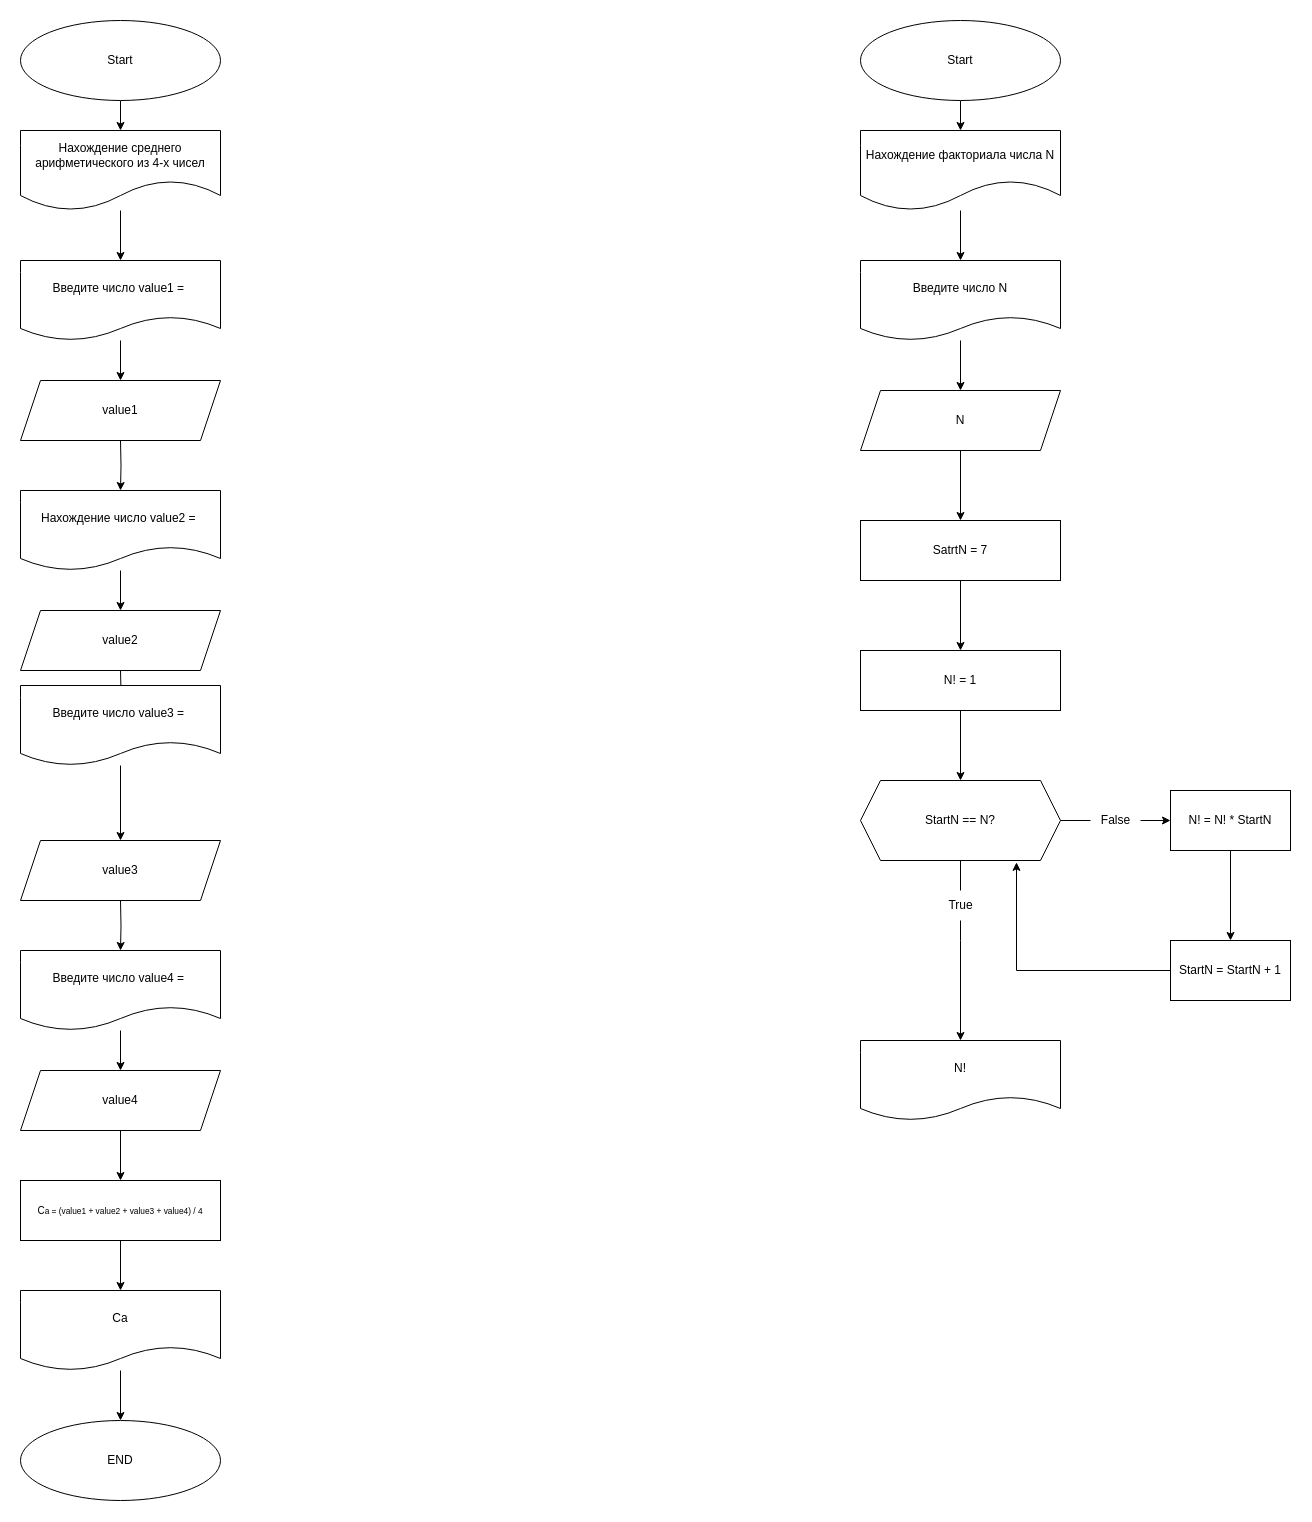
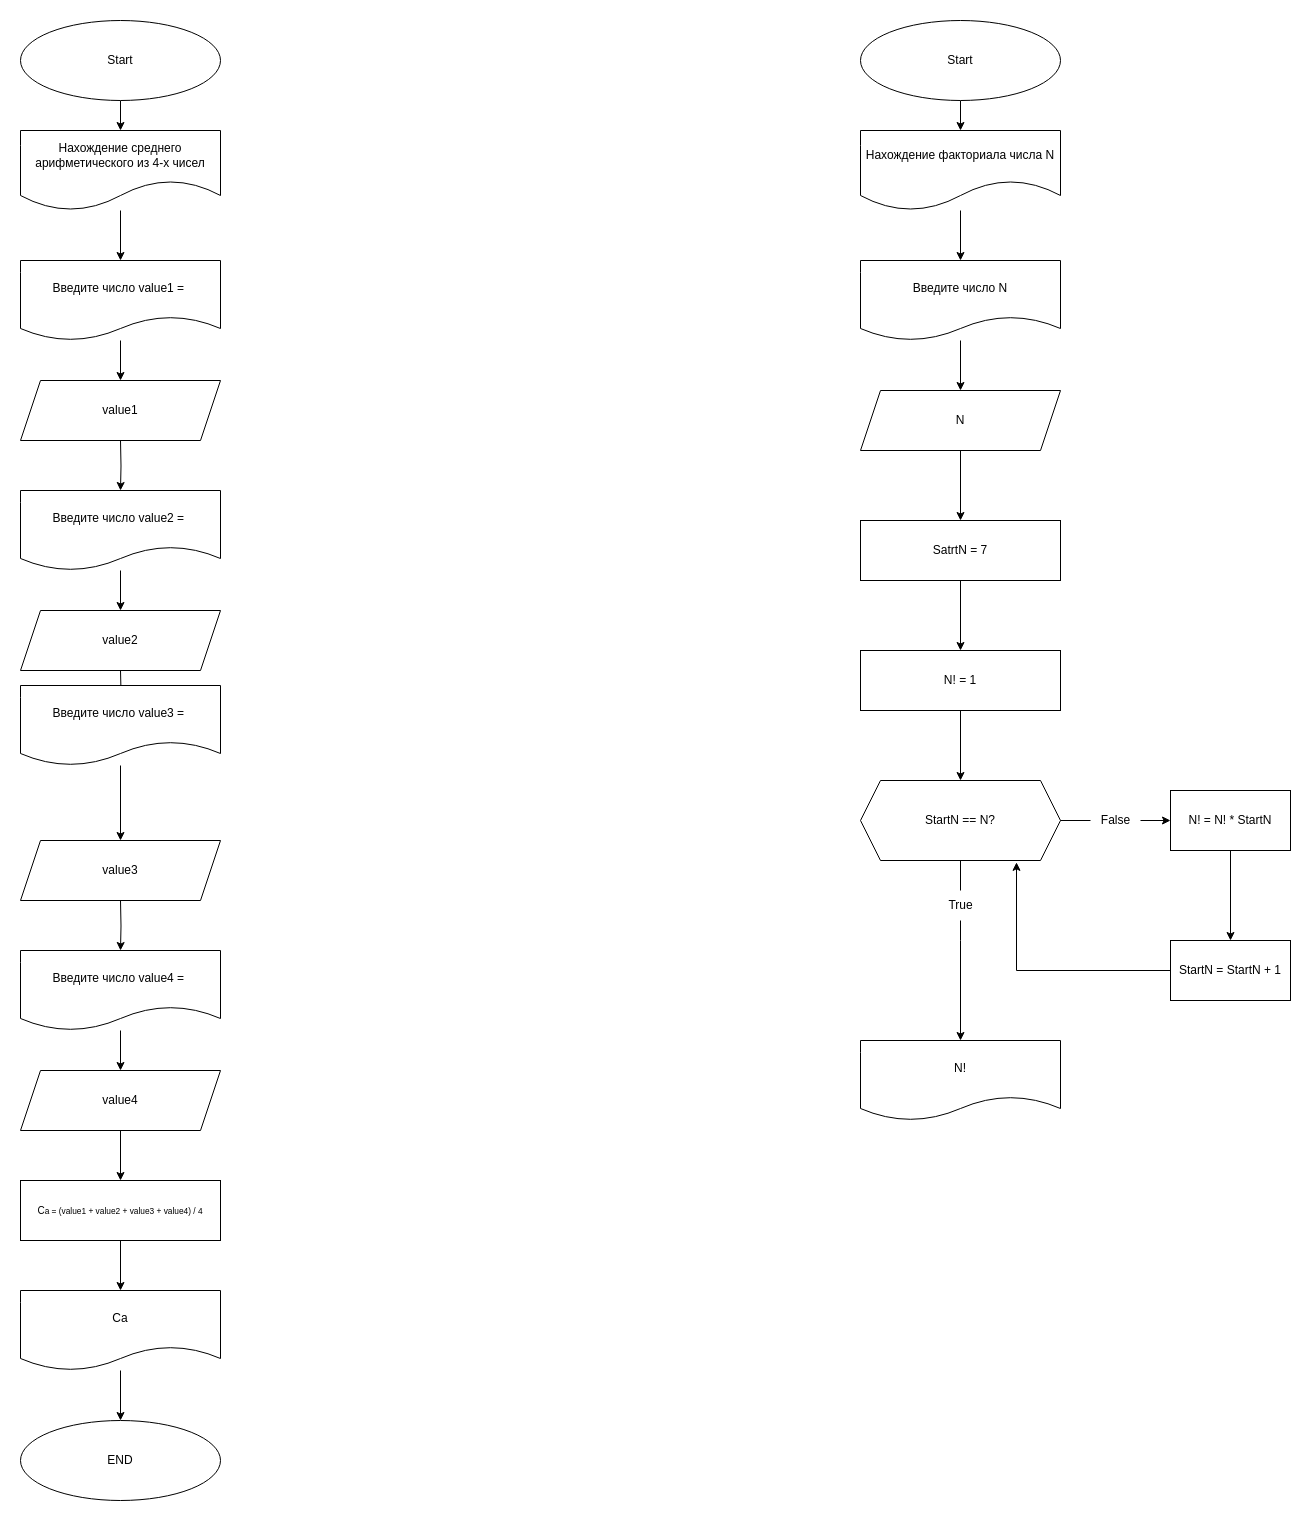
  <mxCell id="0" />
  <mxCell id="1" parent="0" />
  <mxCell id="2" value="" style="edgeStyle=orthogonalEdgeStyle;rounded=0;orthogonalLoop=1;jettySize=auto;html=1;" edge="1" parent="1" source="3" target="5"><mxGeometry relative="1" as="geometry" /></mxCell>
  <mxCell id="3" value="Start" style="ellipse;whiteSpace=wrap;html=1;" vertex="1" parent="1"><mxGeometry x="20" y="20" width="200" height="80" as="geometry" /></mxCell>
  <mxCell id="4" value="" style="edgeStyle=orthogonalEdgeStyle;rounded=0;orthogonalLoop=1;jettySize=auto;html=1;" edge="1" parent="1" source="5" target="7"><mxGeometry relative="1" as="geometry" /></mxCell>
  <mxCell id="5" value="Нахождение среднего арифметического из 4-х чисел" style="shape=document;whiteSpace=wrap;html=1;boundedLbl=1;size=0.375;" vertex="1" parent="1"><mxGeometry x="20" y="130" width="200" height="80" as="geometry" /></mxCell>
  <mxCell id="6" value="" style="edgeStyle=orthogonalEdgeStyle;rounded=0;orthogonalLoop=1;jettySize=auto;html=1;" edge="1" parent="1" source="7" target="8"><mxGeometry relative="1" as="geometry" /></mxCell>
  <mxCell id="7" value="Введите число value1 =&amp;nbsp;" style="shape=document;whiteSpace=wrap;html=1;boundedLbl=1;" vertex="1" parent="1"><mxGeometry x="20" y="260" width="200" height="80" as="geometry" /></mxCell>
  <mxCell id="8" value="value1" style="shape=parallelogram;perimeter=parallelogramPerimeter;whiteSpace=wrap;html=1;fixedSize=1;" vertex="1" parent="1"><mxGeometry x="20" y="380" width="200" height="60" as="geometry" /></mxCell>
  <mxCell id="9" value="" style="edgeStyle=orthogonalEdgeStyle;rounded=0;orthogonalLoop=1;jettySize=auto;html=1;" edge="1" parent="1" target="11"><mxGeometry relative="1" as="geometry"><mxPoint x="120" y="440" as="sourcePoint" /></mxGeometry></mxCell>
  <mxCell id="10" value="" style="edgeStyle=orthogonalEdgeStyle;rounded=0;orthogonalLoop=1;jettySize=auto;html=1;" edge="1" parent="1" source="11" target="12"><mxGeometry relative="1" as="geometry" /></mxCell>
- <mxCell id="11" value="Нахождение число value2 =&amp;nbsp;" style="shape=document;whiteSpace=wrap;html=1;boundedLbl=1;" vertex="1" parent="1"><mxGeometry x="20" y="490" width="200" height="80" as="geometry" /></mxCell>
+ <mxCell id="11" value="Введите число value2 =&amp;nbsp;" style="shape=document;whiteSpace=wrap;html=1;boundedLbl=1;" vertex="1" parent="1"><mxGeometry x="20" y="490" width="200" height="80" as="geometry" /></mxCell>
  <mxCell id="12" value="value2" style="shape=parallelogram;perimeter=parallelogramPerimeter;whiteSpace=wrap;html=1;fixedSize=1;" vertex="1" parent="1"><mxGeometry x="20" y="610" width="200" height="60" as="geometry" /></mxCell>
  <mxCell id="13" value="" style="edgeStyle=orthogonalEdgeStyle;rounded=0;orthogonalLoop=1;jettySize=auto;html=1;" edge="1" parent="1" target="15"><mxGeometry relative="1" as="geometry"><mxPoint x="120" y="670" as="sourcePoint" /></mxGeometry></mxCell>
  <mxCell id="14" value="" style="edgeStyle=orthogonalEdgeStyle;rounded=0;orthogonalLoop=1;jettySize=auto;html=1;" edge="1" parent="1" source="15" target="16"><mxGeometry relative="1" as="geometry" /></mxCell>
  <mxCell id="15" value="Введите число value3 =&amp;nbsp;" style="shape=document;whiteSpace=wrap;html=1;boundedLbl=1;" vertex="1" parent="1"><mxGeometry x="20" y="685" width="200" height="80" as="geometry" /></mxCell>
  <mxCell id="16" value="value3" style="shape=parallelogram;perimeter=parallelogramPerimeter;whiteSpace=wrap;html=1;fixedSize=1;" vertex="1" parent="1"><mxGeometry x="20" y="840" width="200" height="60" as="geometry" /></mxCell>
  <mxCell id="17" value="" style="edgeStyle=orthogonalEdgeStyle;rounded=0;orthogonalLoop=1;jettySize=auto;html=1;" edge="1" parent="1" target="19"><mxGeometry relative="1" as="geometry"><mxPoint x="120" y="900" as="sourcePoint" /></mxGeometry></mxCell>
  <mxCell id="18" value="" style="edgeStyle=orthogonalEdgeStyle;rounded=0;orthogonalLoop=1;jettySize=auto;html=1;" edge="1" parent="1" source="19" target="21"><mxGeometry relative="1" as="geometry" /></mxCell>
  <mxCell id="19" value="Введите число value4 =&amp;nbsp;" style="shape=document;whiteSpace=wrap;html=1;boundedLbl=1;" vertex="1" parent="1"><mxGeometry x="20" y="950" width="200" height="80" as="geometry" /></mxCell>
  <mxCell id="20" value="" style="edgeStyle=orthogonalEdgeStyle;rounded=0;orthogonalLoop=1;jettySize=auto;html=1;" edge="1" parent="1" source="21" target="23"><mxGeometry relative="1" as="geometry" /></mxCell>
  <mxCell id="21" value="value4" style="shape=parallelogram;perimeter=parallelogramPerimeter;whiteSpace=wrap;html=1;fixedSize=1;" vertex="1" parent="1"><mxGeometry x="20" y="1070" width="200" height="60" as="geometry" /></mxCell>
  <mxCell id="22" value="" style="edgeStyle=orthogonalEdgeStyle;rounded=0;orthogonalLoop=1;jettySize=auto;html=1;" edge="1" parent="1" source="23" target="25"><mxGeometry relative="1" as="geometry" /></mxCell>
  <mxCell id="23" value="&lt;span style=&quot;font-size: 10px;&quot;&gt;C&lt;/span&gt;&lt;span style=&quot;font-size: 8.333px;&quot;&gt;a = (value1 + value2 + value3 + value4) / 4&lt;/span&gt;" style="whiteSpace=wrap;html=1;" vertex="1" parent="1"><mxGeometry x="20" y="1180" width="200" height="60" as="geometry" /></mxCell>
  <mxCell id="24" value="" style="edgeStyle=orthogonalEdgeStyle;rounded=0;orthogonalLoop=1;jettySize=auto;html=1;" edge="1" parent="1" source="25" target="26"><mxGeometry relative="1" as="geometry" /></mxCell>
  <mxCell id="25" value="Ca" style="shape=document;whiteSpace=wrap;html=1;boundedLbl=1;" vertex="1" parent="1"><mxGeometry x="20" y="1290" width="200" height="80" as="geometry" /></mxCell>
  <mxCell id="26" value="END" style="ellipse;whiteSpace=wrap;html=1;" vertex="1" parent="1"><mxGeometry x="20" y="1420" width="200" height="80" as="geometry" /></mxCell>
  <mxCell id="27" value="" style="edgeStyle=orthogonalEdgeStyle;rounded=0;orthogonalLoop=1;jettySize=auto;html=1;" edge="1" parent="1" source="28" target="30"><mxGeometry relative="1" as="geometry" /></mxCell>
  <mxCell id="28" value="Start" style="ellipse;whiteSpace=wrap;html=1;" vertex="1" parent="1"><mxGeometry x="860" y="20" width="200" height="80" as="geometry" /></mxCell>
  <mxCell id="29" value="" style="edgeStyle=orthogonalEdgeStyle;rounded=0;orthogonalLoop=1;jettySize=auto;html=1;" edge="1" parent="1" source="30" target="32"><mxGeometry relative="1" as="geometry" /></mxCell>
  <mxCell id="30" value="Нахождение факториала числа N" style="shape=document;whiteSpace=wrap;html=1;boundedLbl=1;size=0.375;" vertex="1" parent="1"><mxGeometry x="860" y="130" width="200" height="80" as="geometry" /></mxCell>
  <mxCell id="31" value="" style="edgeStyle=orthogonalEdgeStyle;rounded=0;orthogonalLoop=1;jettySize=auto;html=1;" edge="1" parent="1" source="32" target="34"><mxGeometry relative="1" as="geometry" /></mxCell>
  <mxCell id="32" value="Введите число N" style="shape=document;whiteSpace=wrap;html=1;boundedLbl=1;" vertex="1" parent="1"><mxGeometry x="860" y="260" width="200" height="80" as="geometry" /></mxCell>
  <mxCell id="33" value="" style="edgeStyle=orthogonalEdgeStyle;rounded=0;orthogonalLoop=1;jettySize=auto;html=1;" edge="1" parent="1" source="34" target="36"><mxGeometry relative="1" as="geometry" /></mxCell>
  <mxCell id="34" value="N" style="shape=parallelogram;perimeter=parallelogramPerimeter;whiteSpace=wrap;html=1;fixedSize=1;" vertex="1" parent="1"><mxGeometry x="860" y="390" width="200" height="60" as="geometry" /></mxCell>
  <mxCell id="35" value="" style="edgeStyle=orthogonalEdgeStyle;rounded=0;orthogonalLoop=1;jettySize=auto;html=1;entryX=0.5;entryY=0;entryDx=0;entryDy=0;" edge="1" parent="1" source="36" target="44"><mxGeometry relative="1" as="geometry"><mxPoint x="1010" y="620" as="targetPoint" /></mxGeometry></mxCell>
  <mxCell id="36" value="SatrtN = 7" style="whiteSpace=wrap;html=1;" vertex="1" parent="1"><mxGeometry x="860" y="520" width="200" height="60" as="geometry" /></mxCell>
  <mxCell id="37" value="" style="edgeStyle=orthogonalEdgeStyle;rounded=0;orthogonalLoop=1;jettySize=auto;html=1;startArrow=none;" edge="1" parent="1" source="42" target="40"><mxGeometry relative="1" as="geometry"><Array as="points"><mxPoint x="960" y="940" /><mxPoint x="960" y="940" /></Array></mxGeometry></mxCell>
  <mxCell id="38" value="" style="edgeStyle=orthogonalEdgeStyle;rounded=0;orthogonalLoop=1;jettySize=auto;html=1;startArrow=none;" edge="1" parent="1" source="50" target="46"><mxGeometry relative="1" as="geometry" /></mxCell>
  <mxCell id="39" value="StartN == N?" style="shape=hexagon;perimeter=hexagonPerimeter2;whiteSpace=wrap;html=1;fixedSize=1;direction=west;" vertex="1" parent="1"><mxGeometry x="860" y="780" width="200" height="80" as="geometry" /></mxCell>
  <mxCell id="40" value="N!" style="shape=document;whiteSpace=wrap;html=1;boundedLbl=1;" vertex="1" parent="1"><mxGeometry x="860" y="1040" width="200" height="80" as="geometry" /></mxCell>
  <mxCell id="41" value="" style="edgeStyle=orthogonalEdgeStyle;rounded=0;orthogonalLoop=1;jettySize=auto;html=1;endArrow=none;" edge="1" parent="1" source="39" target="42"><mxGeometry relative="1" as="geometry"><mxPoint x="960" y="860" as="sourcePoint" /><mxPoint x="960" y="940" as="targetPoint" /></mxGeometry></mxCell>
  <mxCell id="42" value="True" style="text;html=1;align=center;verticalAlign=middle;resizable=0;points=[];autosize=1;strokeColor=none;fillColor=none;" vertex="1" parent="1"><mxGeometry x="935" y="890" width="50" height="30" as="geometry" /></mxCell>
  <mxCell id="43" style="edgeStyle=orthogonalEdgeStyle;rounded=0;orthogonalLoop=1;jettySize=auto;html=1;entryX=0.5;entryY=1;entryDx=0;entryDy=0;" edge="1" parent="1" source="44" target="39"><mxGeometry relative="1" as="geometry"><mxPoint x="1030" y="750" as="targetPoint" /></mxGeometry></mxCell>
  <mxCell id="44" value="N! = 1" style="whiteSpace=wrap;html=1;" vertex="1" parent="1"><mxGeometry x="860" y="650" width="200" height="60" as="geometry" /></mxCell>
  <mxCell id="45" value="" style="edgeStyle=orthogonalEdgeStyle;rounded=0;orthogonalLoop=1;jettySize=auto;html=1;" edge="1" parent="1" source="46" target="48"><mxGeometry relative="1" as="geometry" /></mxCell>
  <mxCell id="46" value="N! = N! * StartN" style="whiteSpace=wrap;html=1;" vertex="1" parent="1"><mxGeometry x="1170" y="790" width="120" height="60" as="geometry" /></mxCell>
  <mxCell id="47" style="edgeStyle=orthogonalEdgeStyle;rounded=0;orthogonalLoop=1;jettySize=auto;html=1;entryX=0.22;entryY=-0.023;entryDx=0;entryDy=0;entryPerimeter=0;" edge="1" parent="1" source="48" target="39"><mxGeometry relative="1" as="geometry" /></mxCell>
  <mxCell id="48" value="StartN = StartN + 1" style="whiteSpace=wrap;html=1;" vertex="1" parent="1"><mxGeometry x="1170" y="940" width="120" height="60" as="geometry" /></mxCell>
  <mxCell id="49" value="" style="edgeStyle=orthogonalEdgeStyle;rounded=0;orthogonalLoop=1;jettySize=auto;html=1;endArrow=none;" edge="1" parent="1" source="39" target="50"><mxGeometry relative="1" as="geometry"><mxPoint x="1060" y="820" as="sourcePoint" /><mxPoint x="1200" y="820" as="targetPoint" /></mxGeometry></mxCell>
  <mxCell id="50" value="False" style="text;html=1;align=center;verticalAlign=middle;resizable=0;points=[];autosize=1;strokeColor=none;fillColor=none;" vertex="1" parent="1"><mxGeometry x="1090" y="805" width="50" height="30" as="geometry" /></mxCell>
